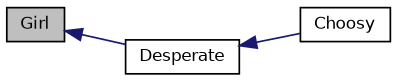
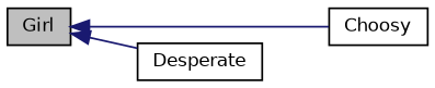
  digraph {
    rankdir=LR
    node [color=black fillcolor=white fontname=Helvetica fontsize=10 shape=record style=filled]
    edge [color=midnightblue dir=back fontname=Helvetica fontsize=10 labelfontname=Helvetica labelfontsize=10 style=solid]
    n1 [fillcolor=grey75 fontcolor=black height=0.2 label=Girl width=0.4]
    n2 [height=0.2 label=Choosy width=0.4]
    n3 [height=0.2 label=Desperate width=0.4]
-   n3 -> n2
+   n1 -> n2
    n1 -> n3
  }
